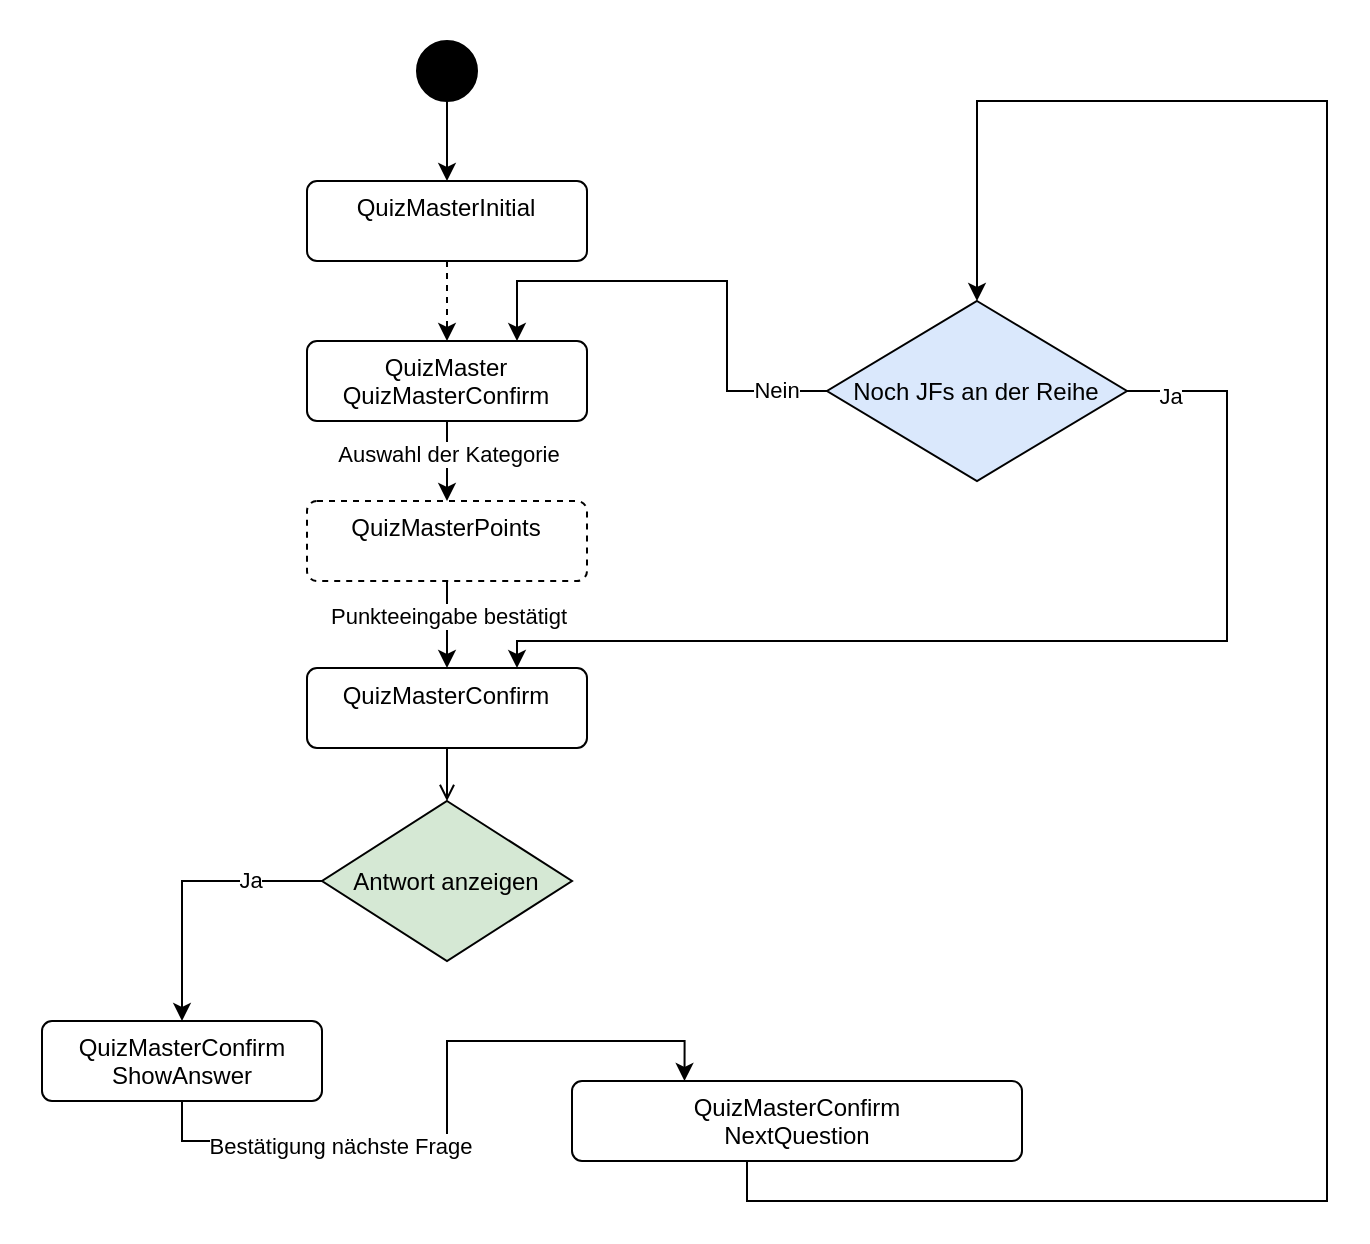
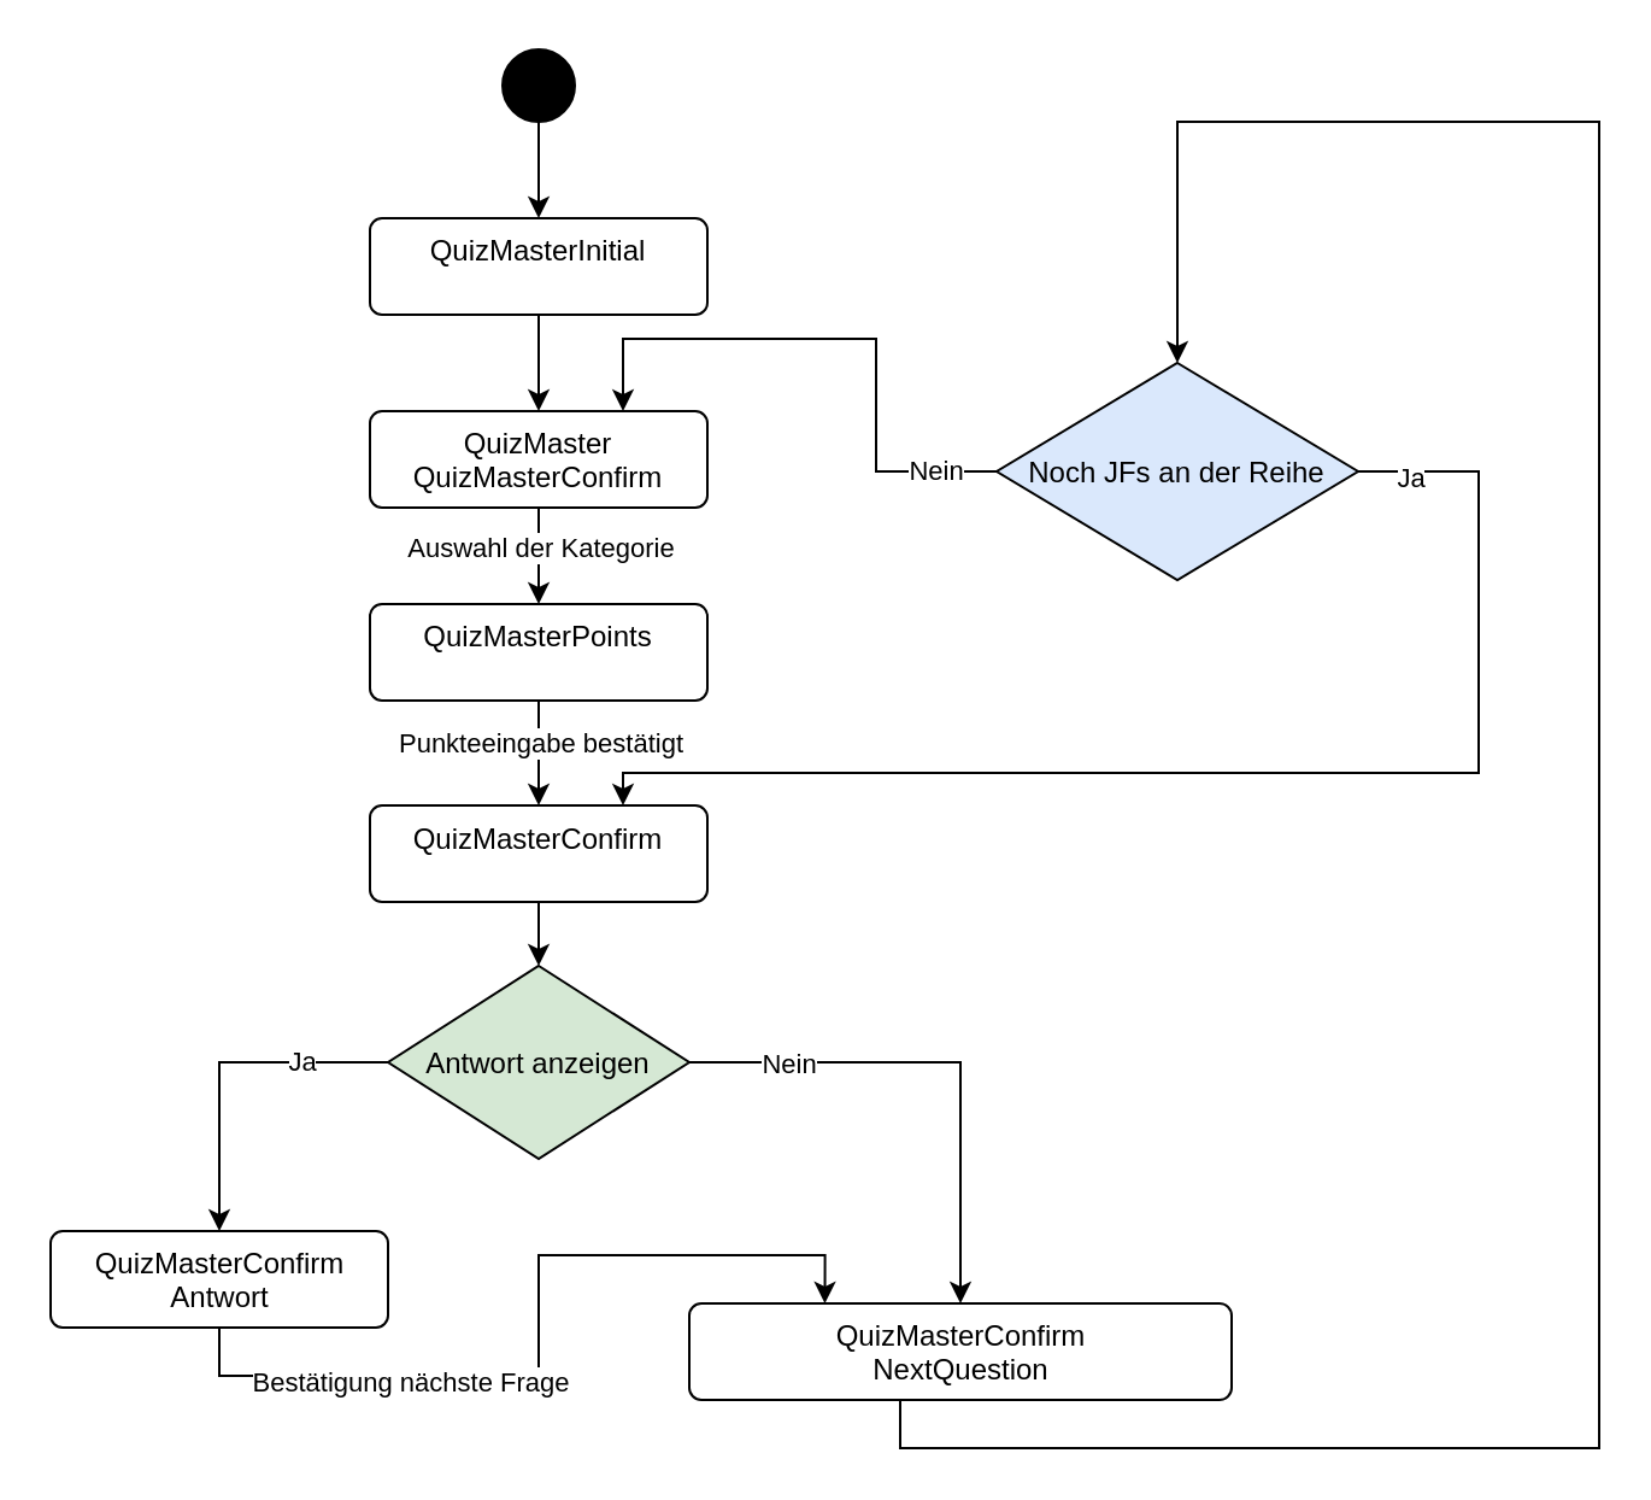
  <mxCell id="0" />
  <mxCell id="1" parent="0" />
  <mxCell id="2" style="edgeStyle=orthogonalEdgeStyle;rounded=0;orthogonalLoop=1;jettySize=auto;html=1;exitX=0.5;exitY=1;exitDx=0;exitDy=0;" edge="1" parent="1" source="3" target="5"><mxGeometry relative="1" as="geometry" /></mxCell>
  <mxCell id="3" value="" style="ellipse;fillColor=strokeColor;html=1;" vertex="1" parent="1"><mxGeometry x="208" y="20" width="30" height="30" as="geometry" /></mxCell>
- <mxCell id="4" style="edgeStyle=orthogonalEdgeStyle;rounded=0;orthogonalLoop=1;jettySize=auto;html=1;exitX=0.5;exitY=1;exitDx=0;exitDy=0;entryX=0.5;entryY=0;entryDx=0;entryDy=0;dashed=1;" edge="1" parent="1" source="5" target="13"><mxGeometry relative="1" as="geometry" /></mxCell>
+ <mxCell id="4" style="edgeStyle=orthogonalEdgeStyle;rounded=0;orthogonalLoop=1;jettySize=auto;html=1;exitX=0.5;exitY=1;exitDx=0;exitDy=0;entryX=0.5;entryY=0;entryDx=0;entryDy=0;" edge="1" parent="1" source="5" target="13"><mxGeometry relative="1" as="geometry" /></mxCell>
  <mxCell id="5" value="QuizMasterInitial" style="html=1;align=center;verticalAlign=top;rounded=1;absoluteArcSize=1;arcSize=10;dashed=0;whiteSpace=wrap;" vertex="1" parent="1"><mxGeometry x="153" y="90" width="140" height="40" as="geometry" /></mxCell>
- <mxCell id="6" style="edgeStyle=orthogonalEdgeStyle;rounded=0;orthogonalLoop=1;jettySize=auto;html=1;exitX=0.5;exitY=1;exitDx=0;exitDy=0;entryX=0.5;entryY=0;entryDx=0;entryDy=0;endArrow=open;" edge="1" parent="1" source="7" target="23"><mxGeometry relative="1" as="geometry" /></mxCell>
+ <mxCell id="6" style="edgeStyle=orthogonalEdgeStyle;rounded=0;orthogonalLoop=1;jettySize=auto;html=1;exitX=0.5;exitY=1;exitDx=0;exitDy=0;entryX=0.5;entryY=0;entryDx=0;entryDy=0;" edge="1" parent="1" source="7" target="23"><mxGeometry relative="1" as="geometry" /></mxCell>
  <mxCell id="7" value="QuizMasterConfirm" style="html=1;align=center;verticalAlign=top;rounded=1;absoluteArcSize=1;arcSize=10;dashed=0;whiteSpace=wrap;" vertex="1" parent="1"><mxGeometry x="153" y="333.5" width="140" height="40" as="geometry" /></mxCell>
  <mxCell id="8" style="edgeStyle=orthogonalEdgeStyle;rounded=0;orthogonalLoop=1;jettySize=auto;html=1;exitX=0.5;exitY=1;exitDx=0;exitDy=0;entryX=0.5;entryY=0;entryDx=0;entryDy=0;" edge="1" parent="1" source="10" target="7"><mxGeometry relative="1" as="geometry" /></mxCell>
  <mxCell id="9" value="Punkteeingabe bestätigt" style="edgeLabel;html=1;align=center;verticalAlign=middle;resizable=0;points=[];" vertex="1" connectable="0" parent="8"><mxGeometry x="-0.207" relative="1" as="geometry"><mxPoint as="offset" /></mxGeometry></mxCell>
- <mxCell id="10" value="QuizMasterPoints" style="html=1;align=center;verticalAlign=top;rounded=1;absoluteArcSize=1;arcSize=10;dashed=1;whiteSpace=wrap;" vertex="1" parent="1"><mxGeometry x="153" y="250" width="140" height="40" as="geometry" /></mxCell>
+ <mxCell id="10" value="QuizMasterPoints" style="html=1;align=center;verticalAlign=top;rounded=1;absoluteArcSize=1;arcSize=10;dashed=0;whiteSpace=wrap;" vertex="1" parent="1"><mxGeometry x="153" y="250" width="140" height="40" as="geometry" /></mxCell>
  <mxCell id="11" style="edgeStyle=orthogonalEdgeStyle;rounded=0;orthogonalLoop=1;jettySize=auto;html=1;exitX=0.5;exitY=1;exitDx=0;exitDy=0;" edge="1" parent="1" source="13" target="10"><mxGeometry relative="1" as="geometry" /></mxCell>
  <mxCell id="12" value="Auswahl der Kategorie" style="edgeLabel;html=1;align=center;verticalAlign=middle;resizable=0;points=[];" vertex="1" connectable="0" parent="11"><mxGeometry x="-0.186" relative="1" as="geometry"><mxPoint as="offset" /></mxGeometry></mxCell>
  <mxCell id="13" value="QuizMaster&lt;br&gt;QuizMasterConfirm" style="html=1;align=center;verticalAlign=top;rounded=1;absoluteArcSize=1;arcSize=10;dashed=0;whiteSpace=wrap;" vertex="1" parent="1"><mxGeometry x="153" y="170" width="140" height="40" as="geometry" /></mxCell>
  <mxCell id="14" style="edgeStyle=orthogonalEdgeStyle;rounded=0;orthogonalLoop=1;jettySize=auto;html=1;exitX=0.5;exitY=1;exitDx=0;exitDy=0;entryX=0.25;entryY=0;entryDx=0;entryDy=0;" edge="1" parent="1" source="16" target="18"><mxGeometry relative="1" as="geometry" /></mxCell>
  <mxCell id="15" value="Bestätigung nächste Frage" style="edgeLabel;html=1;align=center;verticalAlign=middle;resizable=0;points=[];" vertex="1" connectable="0" parent="14"><mxGeometry x="-0.12" y="-2" relative="1" as="geometry"><mxPoint x="-51" as="offset" /></mxGeometry></mxCell>
- <mxCell id="16" value="QuizMasterConfirm&lt;br&gt;ShowAnswer" style="html=1;align=center;verticalAlign=top;rounded=1;absoluteArcSize=1;arcSize=10;dashed=0;whiteSpace=wrap;" vertex="1" parent="1"><mxGeometry x="20.5" y="510" width="140" height="40" as="geometry" /></mxCell>
+ <mxCell id="16" value="QuizMasterConfirm&lt;br&gt;Antwort" style="html=1;align=center;verticalAlign=top;rounded=1;absoluteArcSize=1;arcSize=10;dashed=0;whiteSpace=wrap;" vertex="1" parent="1"><mxGeometry x="20.5" y="510" width="140" height="40" as="geometry" /></mxCell>
  <mxCell id="17" style="edgeStyle=orthogonalEdgeStyle;rounded=0;orthogonalLoop=1;jettySize=auto;html=1;exitX=0.5;exitY=1;exitDx=0;exitDy=0;entryX=0.5;entryY=0;entryDx=0;entryDy=0;" edge="1" parent="1" source="18" target="28"><mxGeometry relative="1" as="geometry"><Array as="points"><mxPoint x="373" y="600" /><mxPoint x="663" y="600" /><mxPoint x="663" y="50" /><mxPoint x="488" y="50" /></Array></mxGeometry></mxCell>
  <mxCell id="18" value="QuizMasterConfirm&lt;br&gt;NextQuestion" style="html=1;align=center;verticalAlign=top;rounded=1;absoluteArcSize=1;arcSize=10;dashed=0;whiteSpace=wrap;" vertex="1" parent="1"><mxGeometry x="285.5" y="540" width="225" height="40" as="geometry" /></mxCell>
+ <mxCell id="19" style="edgeStyle=orthogonalEdgeStyle;rounded=0;orthogonalLoop=1;jettySize=auto;html=1;exitX=1;exitY=0.5;exitDx=0;exitDy=0;entryX=0.5;entryY=0;entryDx=0;entryDy=0;" edge="1" parent="1" source="23" target="18"><mxGeometry relative="1" as="geometry" /></mxCell>
+ <mxCell id="20" value="Nein" style="edgeLabel;html=1;align=center;verticalAlign=middle;resizable=0;points=[];" vertex="1" connectable="0" parent="19"><mxGeometry x="-0.725" y="2" relative="1" as="geometry"><mxPoint x="12" y="2" as="offset" /></mxGeometry></mxCell>
  <mxCell id="21" style="edgeStyle=orthogonalEdgeStyle;rounded=0;orthogonalLoop=1;jettySize=auto;html=1;exitX=0;exitY=0.5;exitDx=0;exitDy=0;entryX=0.5;entryY=0;entryDx=0;entryDy=0;" edge="1" parent="1" source="23" target="16"><mxGeometry relative="1" as="geometry" /></mxCell>
  <mxCell id="22" value="Ja" style="edgeLabel;html=1;align=center;verticalAlign=middle;resizable=0;points=[];" vertex="1" connectable="0" parent="21"><mxGeometry x="-0.482" y="-1" relative="1" as="geometry"><mxPoint as="offset" /></mxGeometry></mxCell>
  <mxCell id="23" value="Antwort anzeigen" style="rhombus;fillColor=#d5e8d4;" vertex="1" parent="1"><mxGeometry x="160.5" y="400" width="125" height="80" as="geometry" /></mxCell>
  <mxCell id="24" style="edgeStyle=orthogonalEdgeStyle;rounded=0;orthogonalLoop=1;jettySize=auto;html=1;exitX=0;exitY=0.5;exitDx=0;exitDy=0;entryX=0.75;entryY=0;entryDx=0;entryDy=0;" edge="1" parent="1" source="28" target="13"><mxGeometry relative="1" as="geometry"><Array as="points"><mxPoint x="363" y="195" /><mxPoint x="363" y="140" /><mxPoint x="258" y="140" /></Array></mxGeometry></mxCell>
  <mxCell id="25" value="Nein" style="edgeLabel;html=1;align=center;verticalAlign=middle;resizable=0;points=[];" vertex="1" connectable="0" parent="24"><mxGeometry x="-0.78" y="-1" relative="1" as="geometry"><mxPoint as="offset" /></mxGeometry></mxCell>
  <mxCell id="26" style="edgeStyle=orthogonalEdgeStyle;rounded=0;orthogonalLoop=1;jettySize=auto;html=1;exitX=1;exitY=0.5;exitDx=0;exitDy=0;entryX=0.75;entryY=0;entryDx=0;entryDy=0;" edge="1" parent="1" source="28" target="7"><mxGeometry relative="1" as="geometry"><Array as="points"><mxPoint x="613" y="195" /><mxPoint x="613" y="320" /><mxPoint x="258" y="320" /></Array></mxGeometry></mxCell>
  <mxCell id="27" value="Ja" style="edgeLabel;html=1;align=center;verticalAlign=middle;resizable=0;points=[];" vertex="1" connectable="0" parent="26"><mxGeometry x="-0.923" y="-2" relative="1" as="geometry"><mxPoint as="offset" /></mxGeometry></mxCell>
  <mxCell id="28" value="Noch JFs an der Reihe" style="rhombus;fillColor=#dae8fc;" vertex="1" parent="1"><mxGeometry x="413" y="150" width="150" height="90" as="geometry" /></mxCell>
